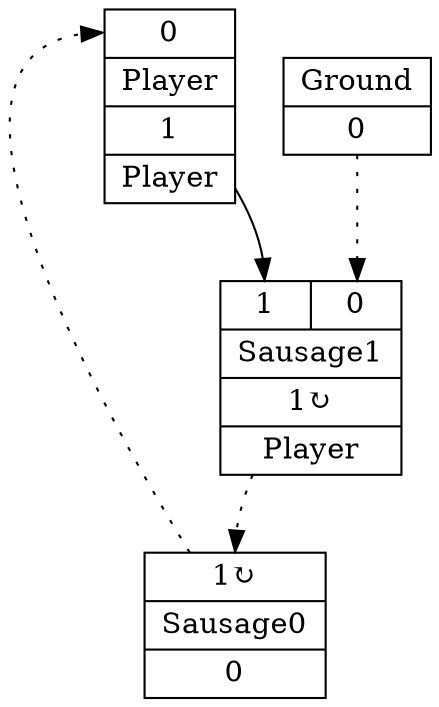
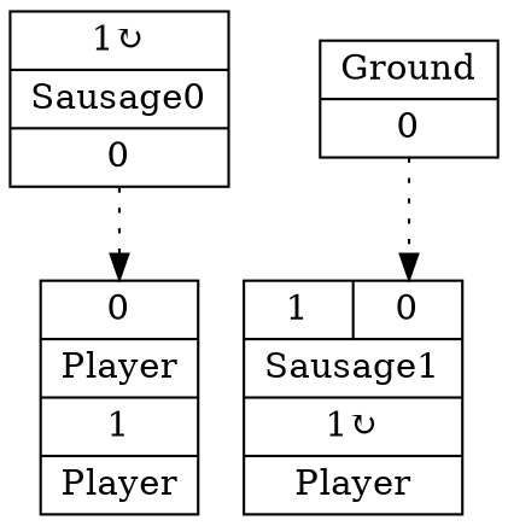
  digraph {
    node [shape=record]
    edge [headport=GroundP style=dotted]
    n1 [label="{{<GroundP>0}|{Player}|<PlayerOUT>1|{Player}}"]
    n2 [label="{{<Player>1|<GroundP>0}|{Sausage1}|<Sausage1OUT>1&#8635;|{Player}}"]
    n3 [label="{{<Sausage1P>1&#8635;}|{Sausage0}|<Sausage0OUT>0}"]
    n4 [label="{{Ground}|<GroundOUT>0}"]
-   n1 -> n2 [headport=Player style=""]
-   n2 -> n3 [headport=Sausage1P]
    n3 -> n1
    n4 -> n2
  }
